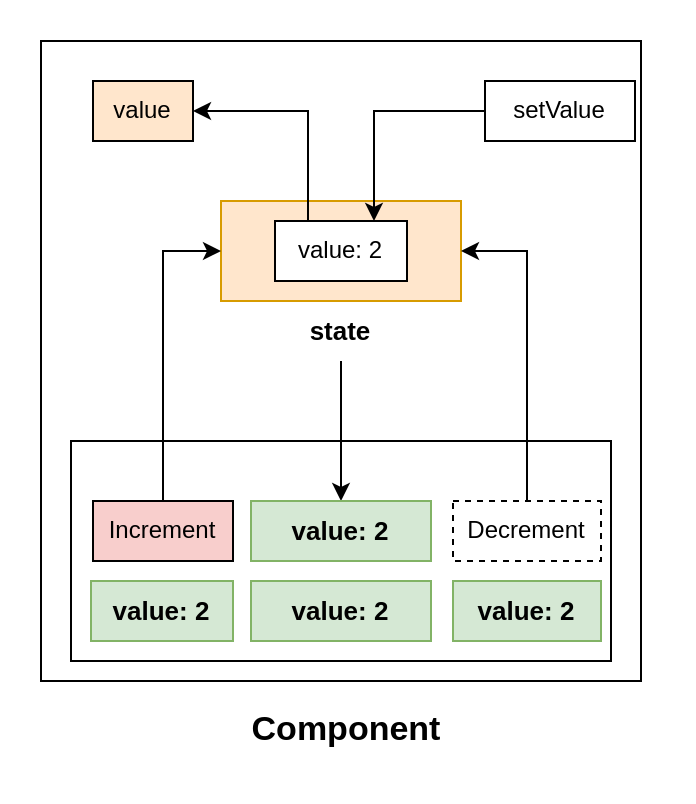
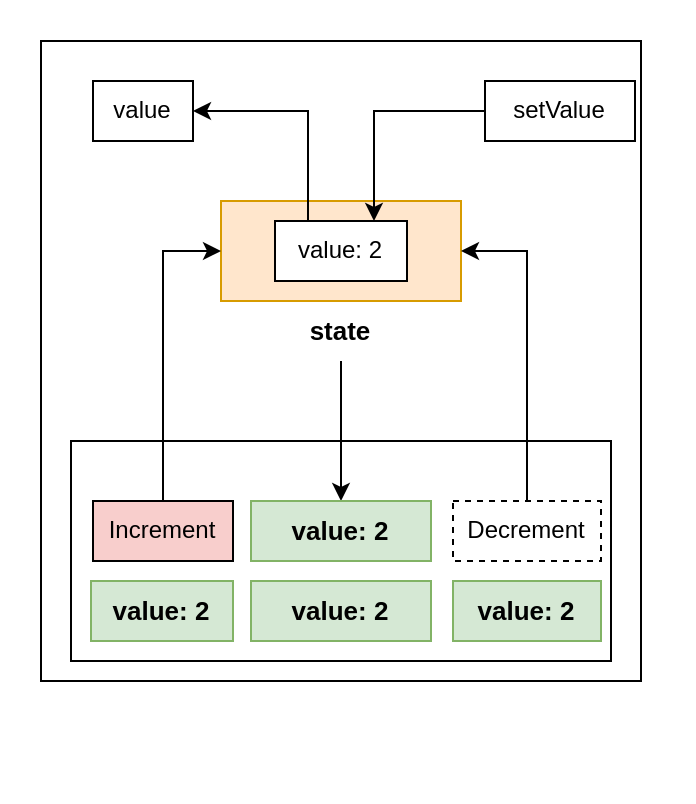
  <mxCell id="0" />
  <mxCell id="1" parent="0" />
  <mxCell id="2" value="" style="rounded=0;whiteSpace=wrap;html=1;" parent="1" vertex="1"><mxGeometry x="20" y="20" width="300" height="320" as="geometry" /></mxCell>
  <mxCell id="3" value="" style="rounded=0;whiteSpace=wrap;html=1;" parent="1" vertex="1"><mxGeometry x="35" y="220" width="270" height="110" as="geometry" /></mxCell>
- <mxCell id="4" value="Component" style="text;html=1;align=center;verticalAlign=middle;whiteSpace=wrap;rounded=0;fontStyle=1;fontSize=17;" parent="1" vertex="1"><mxGeometry x="20" y="350" width="306" height="30" as="geometry" /></mxCell>
  <mxCell id="5" value="" style="rounded=0;whiteSpace=wrap;html=1;fillColor=#ffe6cc;strokeColor=#d79b00;" parent="1" vertex="1"><mxGeometry x="110" y="100" width="120" height="50" as="geometry" /></mxCell>
  <mxCell id="6" value="value: 2" style="rounded=0;whiteSpace=wrap;html=1;" parent="1" vertex="1"><mxGeometry x="137" y="110" width="66" height="30" as="geometry" /></mxCell>
  <mxCell id="7" style="edgeStyle=orthogonalEdgeStyle;rounded=0;orthogonalLoop=1;jettySize=auto;html=1;entryX=0.5;entryY=0;entryDx=0;entryDy=0;" parent="1" source="8" target="13" edge="1"><mxGeometry relative="1" as="geometry" /></mxCell>
  <mxCell id="8" value="state" style="text;html=1;align=center;verticalAlign=middle;whiteSpace=wrap;rounded=0;fontStyle=1;fontSize=13;" parent="1" vertex="1"><mxGeometry x="107" y="150" width="126" height="30" as="geometry" /></mxCell>
  <mxCell id="9" style="edgeStyle=orthogonalEdgeStyle;rounded=0;orthogonalLoop=1;jettySize=auto;html=1;entryX=0;entryY=0.5;entryDx=0;entryDy=0;" parent="1" source="10" target="5" edge="1"><mxGeometry relative="1" as="geometry" /></mxCell>
  <mxCell id="10" value="Increment" style="rounded=0;whiteSpace=wrap;html=1;fillColor=#f8cecc;" parent="1" vertex="1"><mxGeometry x="46" y="250" width="70" height="30" as="geometry" /></mxCell>
  <mxCell id="11" style="edgeStyle=orthogonalEdgeStyle;rounded=0;orthogonalLoop=1;jettySize=auto;html=1;entryX=1;entryY=0.5;entryDx=0;entryDy=0;" parent="1" source="12" target="5" edge="1"><mxGeometry relative="1" as="geometry" /></mxCell>
  <mxCell id="12" value="Decrement" style="rounded=0;whiteSpace=wrap;html=1;dashed=1;" parent="1" vertex="1"><mxGeometry x="226" y="250" width="74" height="30" as="geometry" /></mxCell>
  <mxCell id="13" value="value: 2" style="text;html=1;align=center;verticalAlign=middle;whiteSpace=wrap;rounded=0;fontStyle=1;fontSize=13;fillColor=#d5e8d4;strokeColor=#82b366;" parent="1" vertex="1"><mxGeometry x="125" y="250" width="90" height="30" as="geometry" /></mxCell>
  <mxCell id="14" value="value: 2" style="text;html=1;align=center;verticalAlign=middle;whiteSpace=wrap;rounded=0;fontStyle=1;fontSize=13;fillColor=#d5e8d4;strokeColor=#82b366;" parent="1" vertex="1"><mxGeometry x="125" y="290" width="90" height="30" as="geometry" /></mxCell>
  <mxCell id="15" value="value: 2" style="text;html=1;align=center;verticalAlign=middle;whiteSpace=wrap;rounded=0;fontStyle=1;fontSize=13;fillColor=#d5e8d4;strokeColor=#82b366;" parent="1" vertex="1"><mxGeometry x="45" y="290" width="71" height="30" as="geometry" /></mxCell>
  <mxCell id="16" value="value: 2" style="text;html=1;align=center;verticalAlign=middle;whiteSpace=wrap;rounded=0;fontStyle=1;fontSize=13;fillColor=#d5e8d4;strokeColor=#82b366;" parent="1" vertex="1"><mxGeometry x="226" y="290" width="74" height="30" as="geometry" /></mxCell>
  <mxCell id="17" style="edgeStyle=orthogonalEdgeStyle;rounded=0;orthogonalLoop=1;jettySize=auto;html=1;entryX=0.25;entryY=0;entryDx=0;entryDy=0;startArrow=classic;startFill=1;endArrow=none;endFill=0;" parent="1" source="18" target="6" edge="1"><mxGeometry relative="1" as="geometry" /></mxCell>
- <mxCell id="18" value="value" style="rounded=0;whiteSpace=wrap;html=1;fillColor=#ffe6cc;" parent="1" vertex="1"><mxGeometry x="46" y="40" width="50" height="30" as="geometry" /></mxCell>
+ <mxCell id="18" value="value" style="rounded=0;whiteSpace=wrap;html=1;" parent="1" vertex="1"><mxGeometry x="46" y="40" width="50" height="30" as="geometry" /></mxCell>
  <mxCell id="19" style="edgeStyle=orthogonalEdgeStyle;rounded=0;orthogonalLoop=1;jettySize=auto;html=1;entryX=0.75;entryY=0;entryDx=0;entryDy=0;" parent="1" source="20" target="6" edge="1"><mxGeometry relative="1" as="geometry" /></mxCell>
  <mxCell id="20" value="setValue" style="rounded=0;whiteSpace=wrap;html=1;" parent="1" vertex="1"><mxGeometry x="242" y="40" width="75" height="30" as="geometry" /></mxCell>
